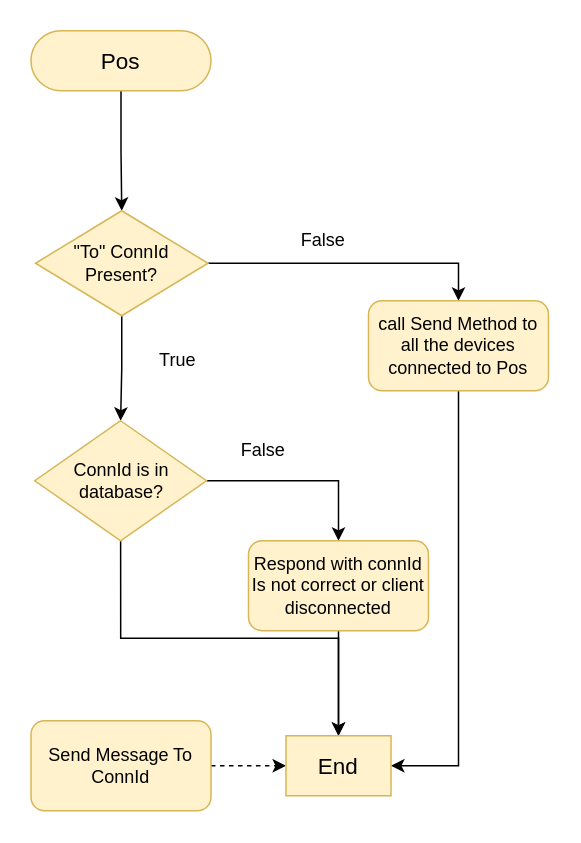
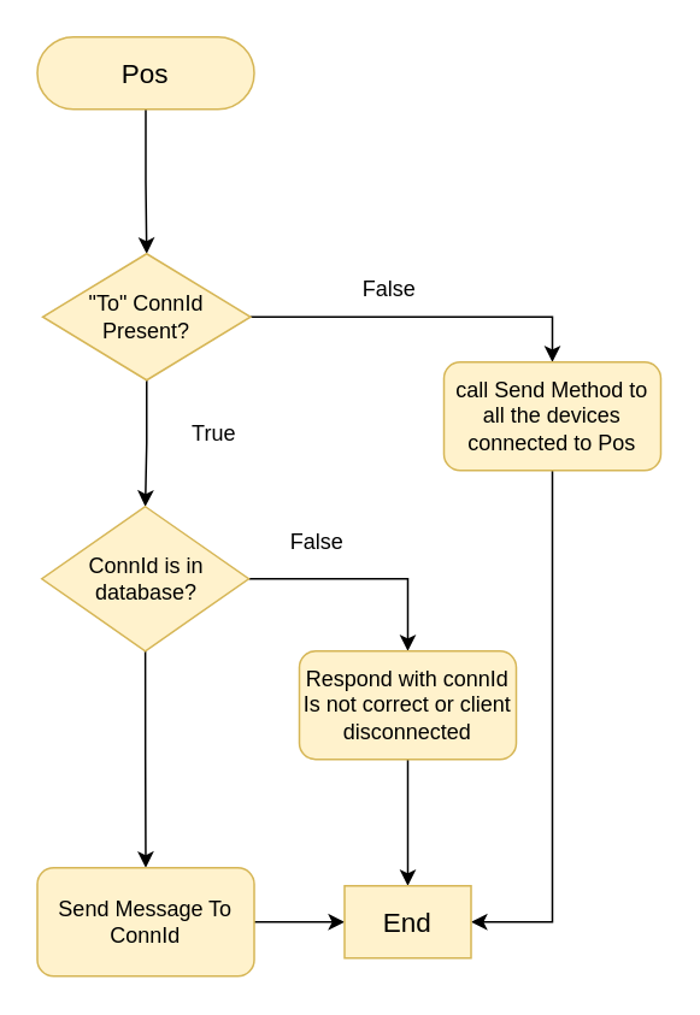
  <mxCell id="0" />
  <mxCell id="1" parent="0" />
  <mxCell id="2" style="edgeStyle=orthogonalEdgeStyle;rounded=0;orthogonalLoop=1;jettySize=auto;html=1;exitX=0.5;exitY=1;exitDx=0;exitDy=0;entryX=0.5;entryY=0;entryDx=0;entryDy=0;" edge="1" parent="1" source="3" target="6"><mxGeometry relative="1" as="geometry" /></mxCell>
  <mxCell id="3" value="&lt;font style=&quot;font-size: 15px&quot;&gt;Pos&lt;/font&gt;" style="rounded=1;whiteSpace=wrap;html=1;arcSize=50;fillColor=#fff2cc;strokeColor=#d6b656;" vertex="1" parent="1"><mxGeometry x="20" y="20" width="120" height="40" as="geometry" /></mxCell>
  <mxCell id="4" style="edgeStyle=orthogonalEdgeStyle;rounded=0;orthogonalLoop=1;jettySize=auto;html=1;exitX=1;exitY=0.5;exitDx=0;exitDy=0;entryX=0.5;entryY=0;entryDx=0;entryDy=0;" edge="1" parent="1" source="6" target="8"><mxGeometry relative="1" as="geometry" /></mxCell>
  <mxCell id="5" style="edgeStyle=orthogonalEdgeStyle;rounded=0;orthogonalLoop=1;jettySize=auto;html=1;exitX=0.5;exitY=1;exitDx=0;exitDy=0;entryX=0.5;entryY=0;entryDx=0;entryDy=0;" edge="1" parent="1" source="6" target="13"><mxGeometry relative="1" as="geometry"><mxPoint x="80.5" y="280" as="targetPoint" /></mxGeometry></mxCell>
  <mxCell id="6" value="&quot;To&quot; ConnId Present?" style="rhombus;whiteSpace=wrap;html=1;fillColor=#fff2cc;strokeColor=#d6b656;" vertex="1" parent="1"><mxGeometry x="23" y="140" width="115" height="70" as="geometry" /></mxCell>
  <mxCell id="7" style="edgeStyle=orthogonalEdgeStyle;rounded=0;orthogonalLoop=1;jettySize=auto;html=1;exitX=0.5;exitY=1;exitDx=0;exitDy=0;entryX=1;entryY=0.5;entryDx=0;entryDy=0;" edge="1" parent="1" source="8" target="19"><mxGeometry relative="1" as="geometry" /></mxCell>
  <mxCell id="8" value="call Send Method to all the devices connected to Pos" style="rounded=1;whiteSpace=wrap;html=1;fillColor=#fff2cc;strokeColor=#d6b656;" vertex="1" parent="1"><mxGeometry x="245" y="200" width="120" height="60" as="geometry" /></mxCell>
  <mxCell id="9" value="False" style="text;html=1;strokeColor=none;fillColor=none;align=center;verticalAlign=middle;whiteSpace=wrap;rounded=0;" vertex="1" parent="1"><mxGeometry x="195" y="150" width="40" height="20" as="geometry" /></mxCell>
  <mxCell id="10" value="True" style="text;html=1;strokeColor=none;fillColor=none;align=center;verticalAlign=middle;whiteSpace=wrap;rounded=0;" vertex="1" parent="1"><mxGeometry x="98" y="230" width="40" height="20" as="geometry" /></mxCell>
  <mxCell id="11" style="edgeStyle=orthogonalEdgeStyle;rounded=0;orthogonalLoop=1;jettySize=auto;html=1;exitX=1;exitY=0.5;exitDx=0;exitDy=0;entryX=0.5;entryY=0;entryDx=0;entryDy=0;" edge="1" parent="1" source="13" target="15"><mxGeometry relative="1" as="geometry" /></mxCell>
- <mxCell id="12" style="edgeStyle=orthogonalEdgeStyle;rounded=0;orthogonalLoop=1;jettySize=auto;html=1;exitX=0.5;exitY=1;exitDx=0;exitDy=0;" edge="1" parent="1" source="13" target="19"><mxGeometry relative="1" as="geometry" /></mxCell>
+ <mxCell id="12" style="edgeStyle=orthogonalEdgeStyle;rounded=0;orthogonalLoop=1;jettySize=auto;html=1;exitX=0.5;exitY=1;exitDx=0;exitDy=0;" edge="1" parent="1" source="13" target="18"><mxGeometry relative="1" as="geometry" /></mxCell>
  <mxCell id="13" value="&lt;span&gt;ConnId is in database?&lt;/span&gt;" style="rhombus;whiteSpace=wrap;html=1;fillColor=#fff2cc;strokeColor=#d6b656;" vertex="1" parent="1"><mxGeometry x="22.5" y="280" width="114.5" height="80" as="geometry" /></mxCell>
  <mxCell id="14" style="edgeStyle=orthogonalEdgeStyle;rounded=0;orthogonalLoop=1;jettySize=auto;html=1;exitX=0.5;exitY=1;exitDx=0;exitDy=0;" edge="1" parent="1" source="15" target="19"><mxGeometry relative="1" as="geometry" /></mxCell>
  <mxCell id="15" value="Respond with connId Is not correct or client disconnected" style="rounded=1;whiteSpace=wrap;html=1;fillColor=#fff2cc;strokeColor=#d6b656;" vertex="1" parent="1"><mxGeometry x="165" y="360" width="120" height="60" as="geometry" /></mxCell>
  <mxCell id="16" value="False" style="text;html=1;strokeColor=none;fillColor=none;align=center;verticalAlign=middle;whiteSpace=wrap;rounded=0;" vertex="1" parent="1"><mxGeometry x="155" y="290" width="40" height="20" as="geometry" /></mxCell>
- <mxCell id="17" style="edgeStyle=orthogonalEdgeStyle;rounded=0;orthogonalLoop=1;jettySize=auto;html=1;exitX=1;exitY=0.5;exitDx=0;exitDy=0;entryX=0;entryY=0.5;entryDx=0;entryDy=0;dashed=1;" edge="1" parent="1" source="18" target="19"><mxGeometry relative="1" as="geometry" /></mxCell>
+ <mxCell id="17" style="edgeStyle=orthogonalEdgeStyle;rounded=0;orthogonalLoop=1;jettySize=auto;html=1;exitX=1;exitY=0.5;exitDx=0;exitDy=0;entryX=0;entryY=0.5;entryDx=0;entryDy=0;" edge="1" parent="1" source="18" target="19"><mxGeometry relative="1" as="geometry" /></mxCell>
  <mxCell id="18" value="Send Message To ConnId" style="rounded=1;whiteSpace=wrap;html=1;fillColor=#fff2cc;strokeColor=#d6b656;" vertex="1" parent="1"><mxGeometry x="20" y="480" width="120" height="60" as="geometry" /></mxCell>
  <mxCell id="19" value="&lt;font style=&quot;font-size: 15px&quot;&gt;End&lt;/font&gt;" style="whiteSpace=wrap;html=1;arcSize=50;fillColor=#fff2cc;strokeColor=#d6b656;rounded=0;" vertex="1" parent="1"><mxGeometry x="190" y="490" width="70" height="40" as="geometry" /></mxCell>
